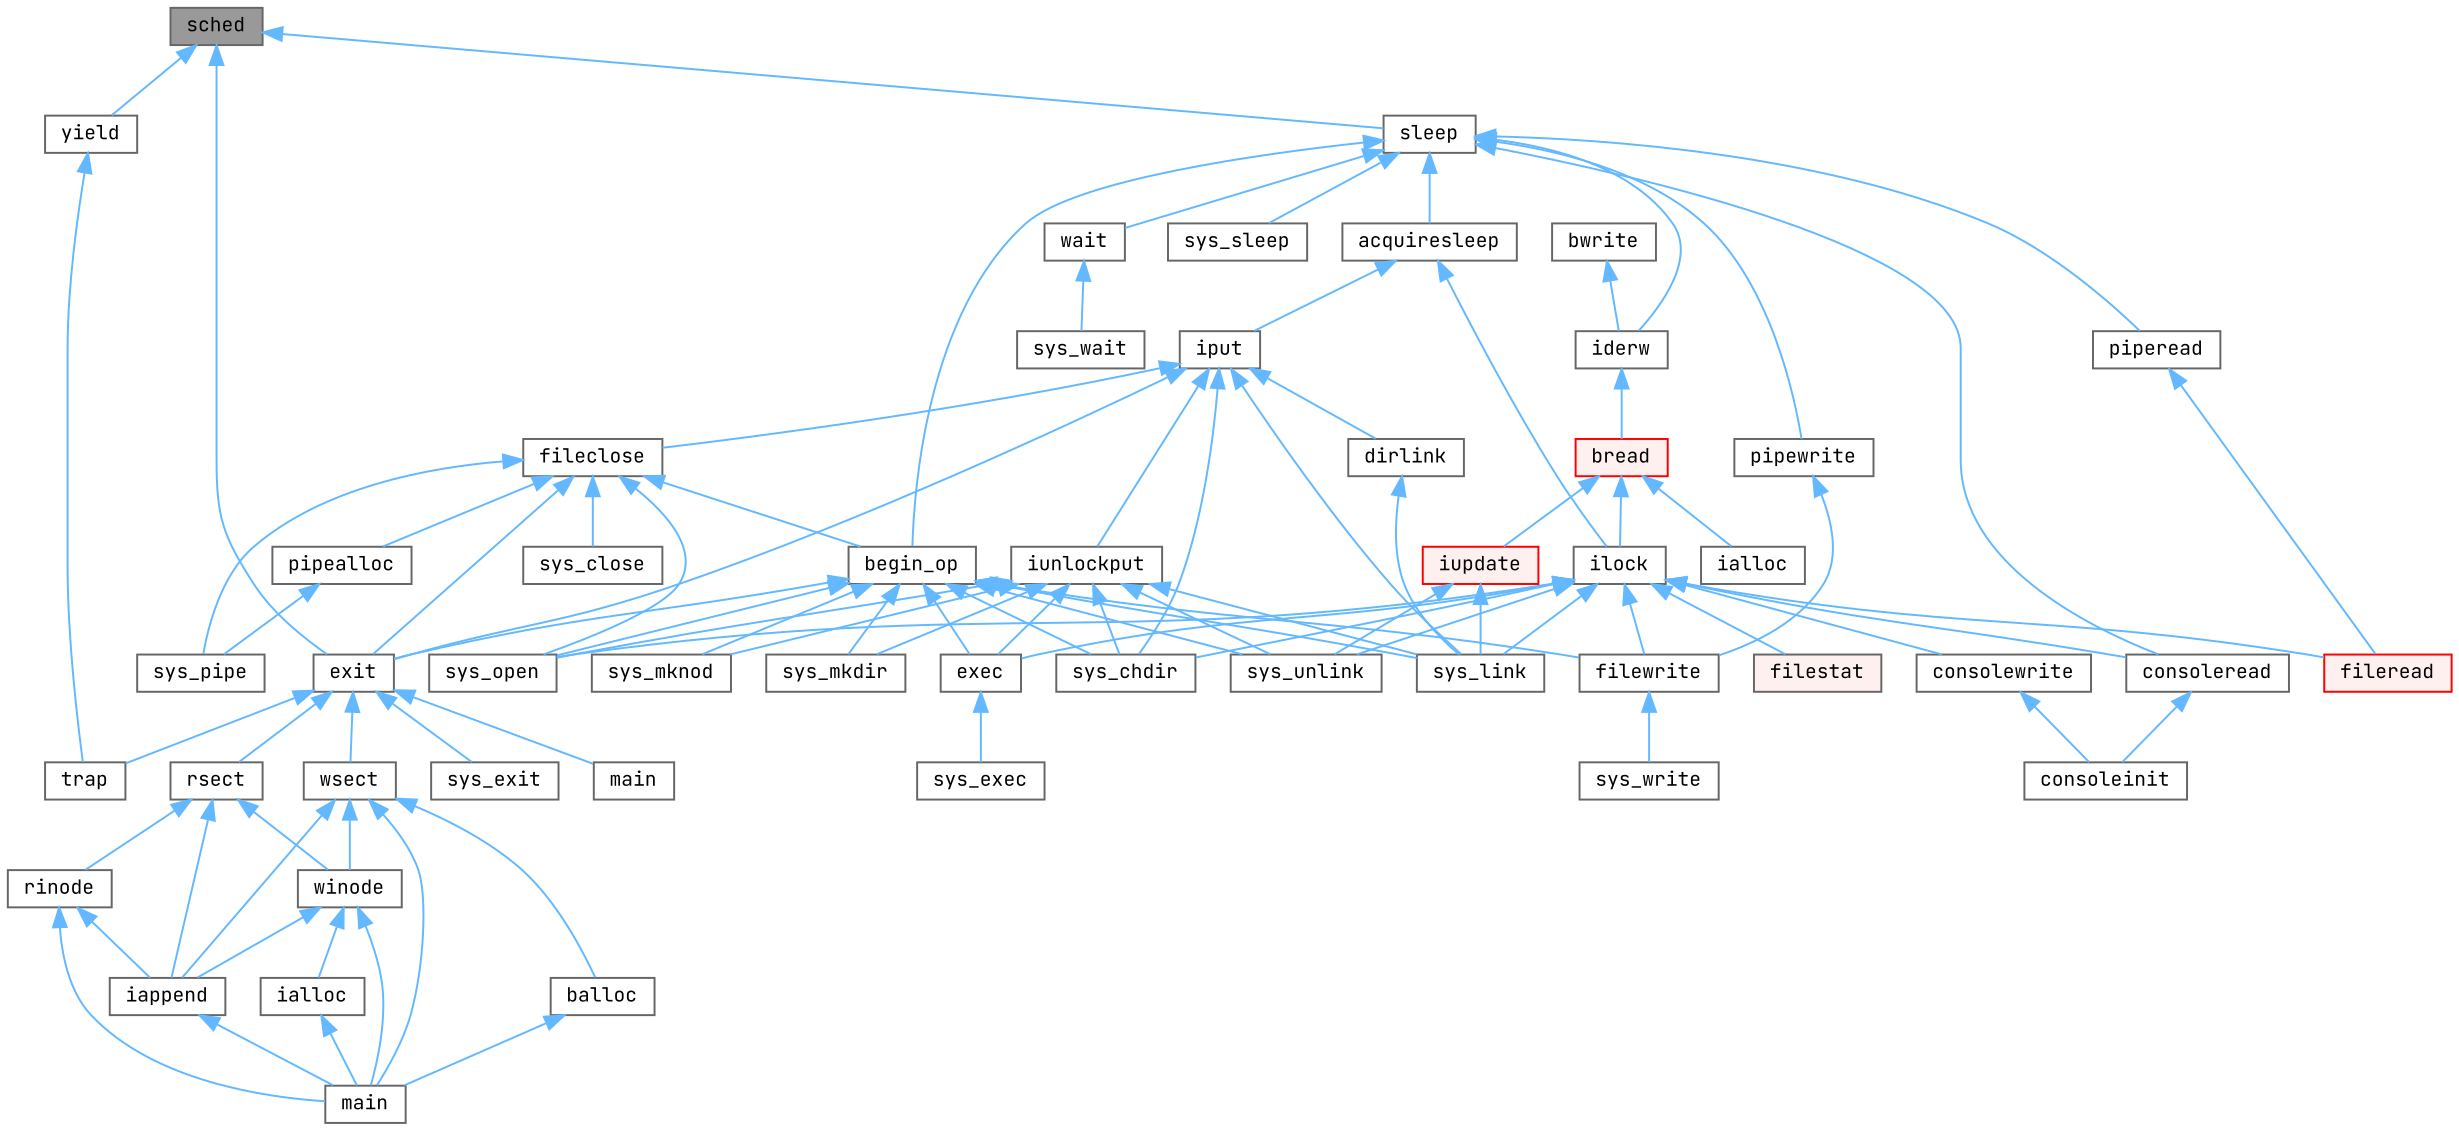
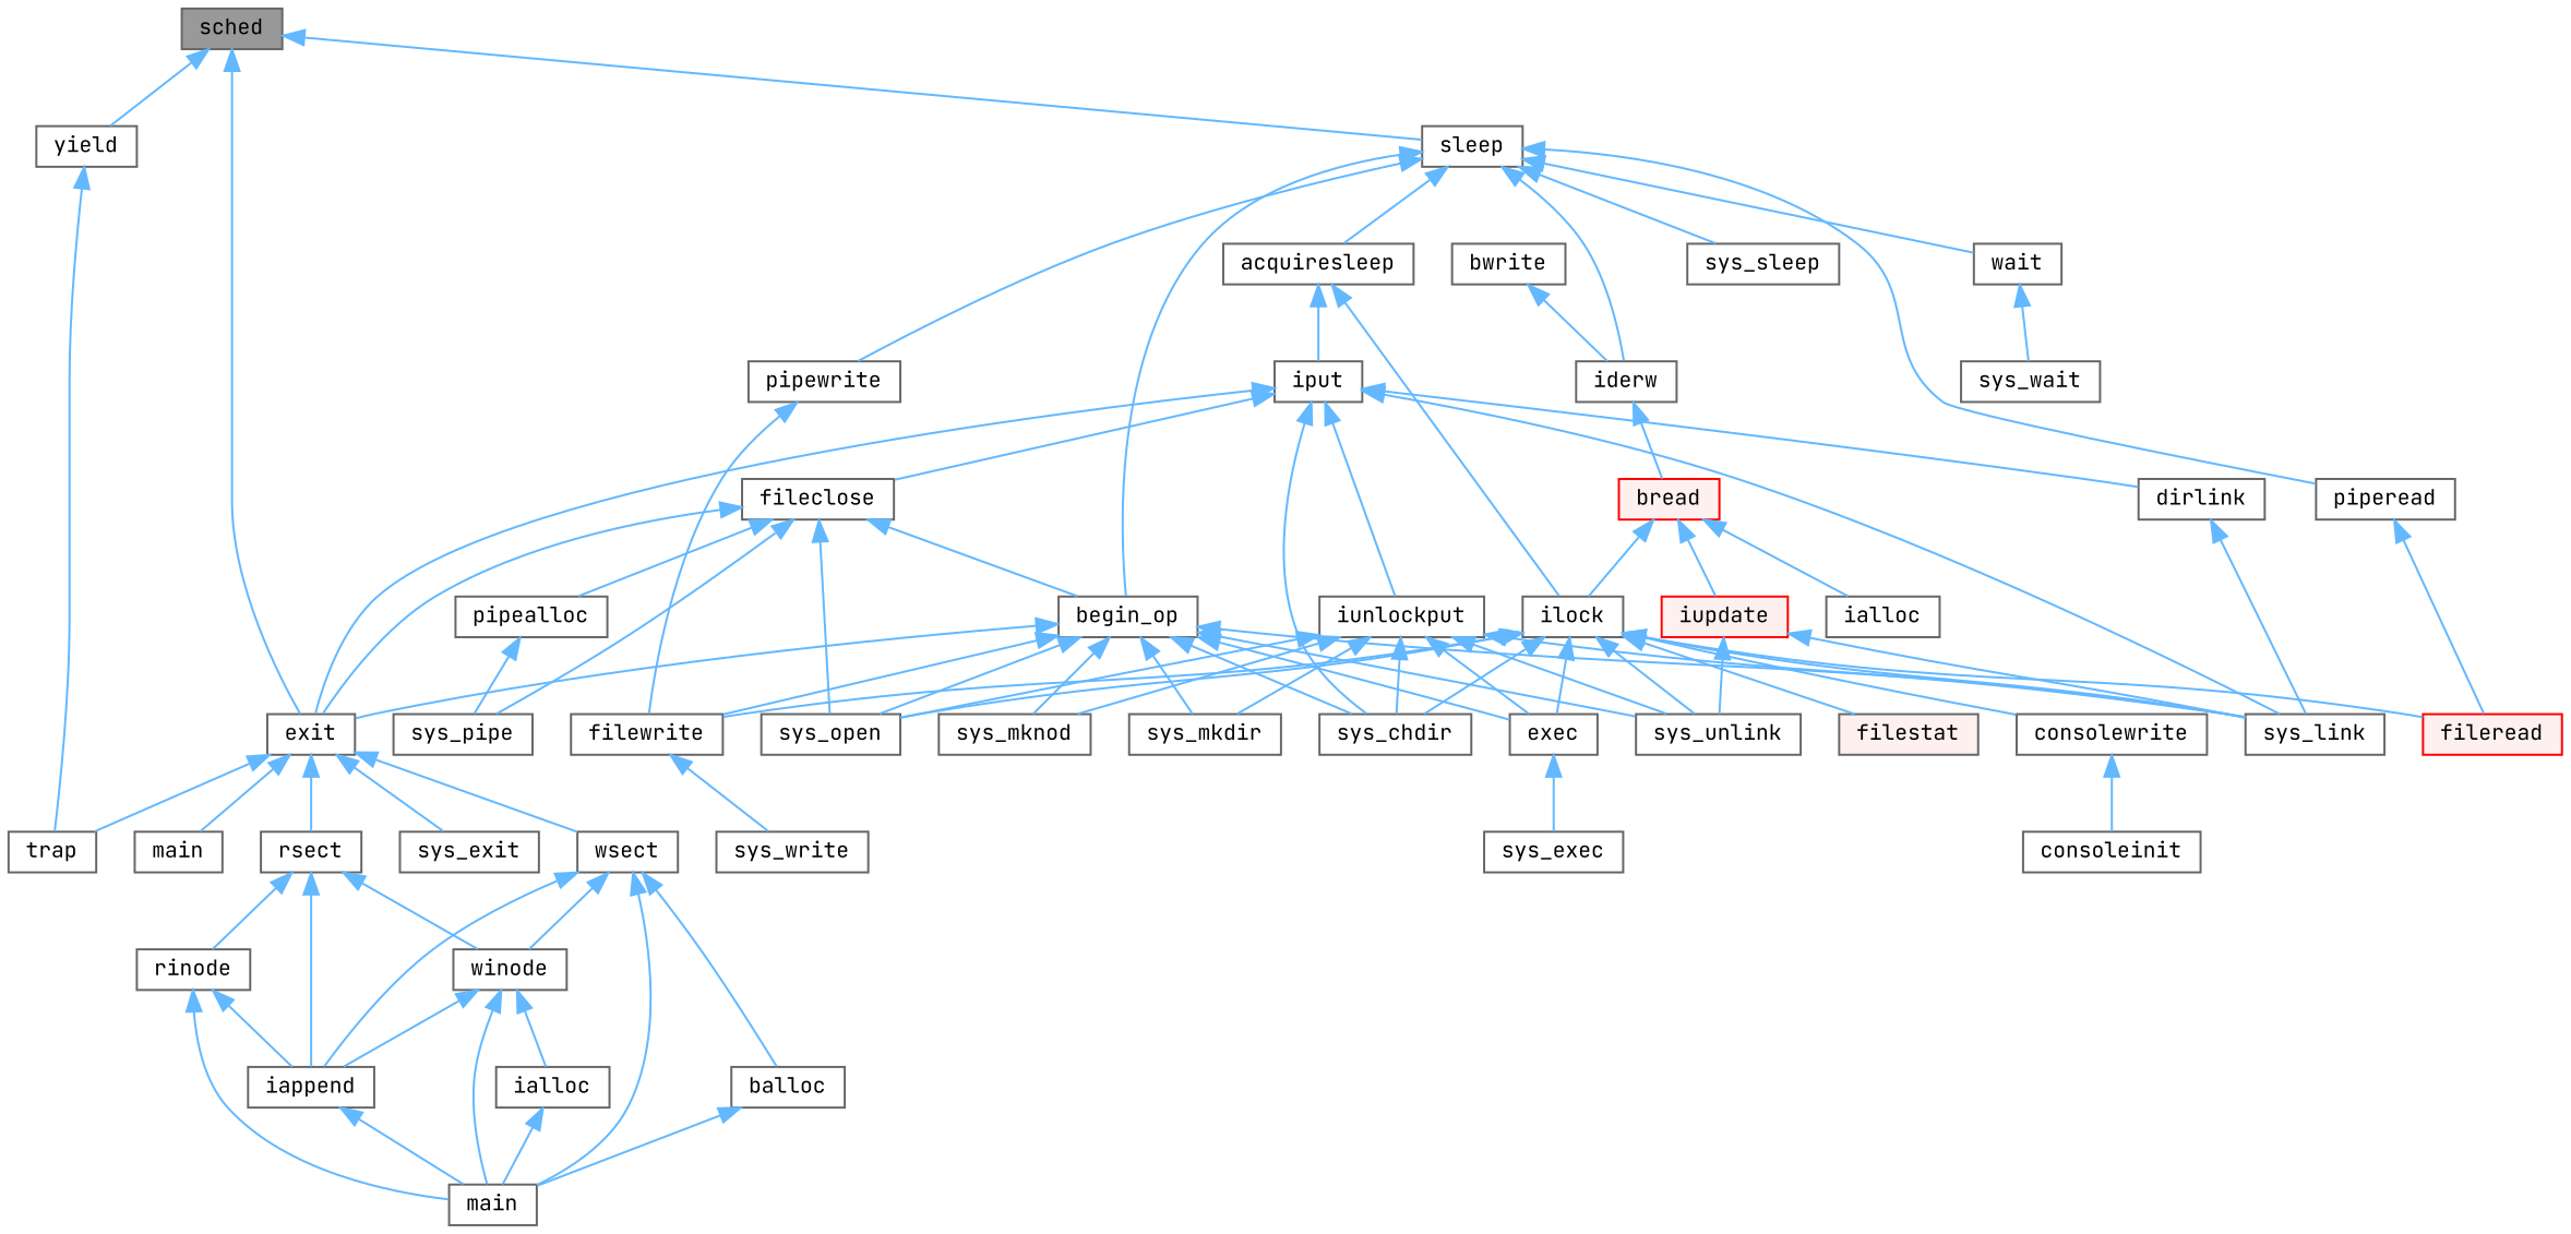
  digraph {
    fontname="JetBrains Mono"
    rankdir=TB
    node [color=grey40 fillcolor=white fontname="JetBrains Mono" fontsize=10 shape=box style=filled]
    edge [color=steelblue1 dir=back fontname="JetBrains Mono" fontsize=10 labelfontname=Helvetica labelfontsize=10 style=solid]
    n1 [color=gray40 fillcolor=grey60 fontcolor=black height=0.2 label=sched width=0.4]
    n2 [height=0.2 label=exit width=0.4]
    n3 [height=0.2 label=sleep width=0.4]
    n4 [height=0.2 label=yield width=0.4]
    n5 [height=0.2 label=main width=0.4]
    n6 [height=0.2 label=rsect width=0.4]
    n7 [height=0.2 label=sys_exit width=0.4]
    n8 [height=0.2 label=trap width=0.4]
    n9 [height=0.2 label=wsect width=0.4]
    n10 [height=0.2 label=acquiresleep width=0.4]
-   n11 [height=0.2 label=consoleread width=0.4]
    n12 [height=0.2 label=begin_op width=0.4]
    n13 [height=0.2 label=iderw width=0.4]
    n14 [height=0.2 label=piperead width=0.4]
    n15 [height=0.2 label=pipewrite width=0.4]
    n16 [height=0.2 label=sys_sleep width=0.4]
    n17 [height=0.2 label=wait width=0.4]
    n18 [height=0.2 label=iappend width=0.4]
    n19 [height=0.2 label=rinode width=0.4]
    n20 [height=0.2 label=winode width=0.4]
    n21 [height=0.2 label=main width=0.4]
    n22 [height=0.2 label=balloc width=0.4]
    n23 [height=0.2 label=ialloc width=0.4]
    n24 [height=0.2 label=ilock width=0.4]
    n25 [height=0.2 label=iput width=0.4]
    n26 [height=0.2 label=consoleinit width=0.4]
    n27 [height=0.2 label=exec width=0.4]
    n28 [height=0.2 label=filewrite width=0.4]
    n29 [height=0.2 label=sys_chdir width=0.4]
    n30 [height=0.2 label=sys_link width=0.4]
    n31 [height=0.2 label=sys_open width=0.4]
    n32 [height=0.2 label=sys_unlink width=0.4]
    n33 [height=0.2 label=sys_mkdir width=0.4]
    n34 [height=0.2 label=sys_mknod width=0.4]
    n35 [color=red fillcolor="#FFF0F0" height=0.2 label=bread width=0.4]
    n36 [color=red fillcolor="#FFF0F0" height=0.2 label=fileread width=0.4]
    n37 [height=0.2 label=sys_wait width=0.4]
    n38 [height=0.2 label=consolewrite width=0.4]
    n39 [fillcolor="#FFF0F0" height=0.2 label=filestat width=0.4]
    n40 [height=0.2 label=dirlink width=0.4]
    n41 [height=0.2 label=fileclose width=0.4]
    n42 [height=0.2 label=iunlockput width=0.4]
    n43 [height=0.2 label=sys_exec width=0.4]
    n44 [height=0.2 label=sys_write width=0.4]
    n45 [height=0.2 label=pipealloc width=0.4]
    n46 [height=0.2 label=sys_pipe width=0.4]
-   n47 [height=0.2 label=sys_close width=0.4]
    n48 [height=0.2 label=ialloc width=0.4]
    n49 [color=red fillcolor="#FFF0F0" height=0.2 label=iupdate width=0.4]
    n50 [height=0.2 label=bwrite width=0.4]
    n1 -> n2
    n1 -> n3
    n1 -> n4
    n2 -> n5
    n2 -> n6
    n2 -> n7
    n2 -> n8
    n2 -> n9
    n3 -> n10
-   n3 -> n11
    n3 -> n12
    n3 -> n13
    n3 -> n14
    n3 -> n15
    n3 -> n16
    n3 -> n17
    n4 -> n8
    n6 -> n18
    n6 -> n19
    n6 -> n20
    n9 -> n18
    n9 -> n20
    n9 -> n21
    n9 -> n22
    n10 -> n24
    n10 -> n25
-   n11 -> n26
    n12 -> n2
    n12 -> n27
    n12 -> n28
    n12 -> n29
    n12 -> n30
    n12 -> n31
    n12 -> n32
    n12 -> n33
    n12 -> n34
    n13 -> n35
    n14 -> n36
    n15 -> n28
    n17 -> n37
    n18 -> n21
    n19 -> n18
    n19 -> n21
    n20 -> n18
    n20 -> n21
    n20 -> n23
    n22 -> n21
    n23 -> n21
-   n24 -> n11
    n24 -> n27
    n24 -> n28
    n24 -> n29
    n24 -> n30
    n24 -> n31
    n24 -> n32
    n24 -> n36
    n24 -> n38
    n24 -> n39
    n25 -> n2
    n25 -> n29
    n25 -> n30
    n25 -> n40
    n25 -> n41
    n25 -> n42
    n27 -> n43
    n28 -> n44
    n35 -> n24
    n35 -> n48
    n35 -> n49
    n38 -> n26
    n40 -> n30
    n41 -> n2
    n41 -> n12
    n41 -> n31
    n41 -> n45
    n41 -> n46
-   n41 -> n47
    n42 -> n27
    n42 -> n29
    n42 -> n30
    n42 -> n31
    n42 -> n32
    n42 -> n33
    n42 -> n34
    n45 -> n46
    n49 -> n30
    n49 -> n32
    n50 -> n13
  }
